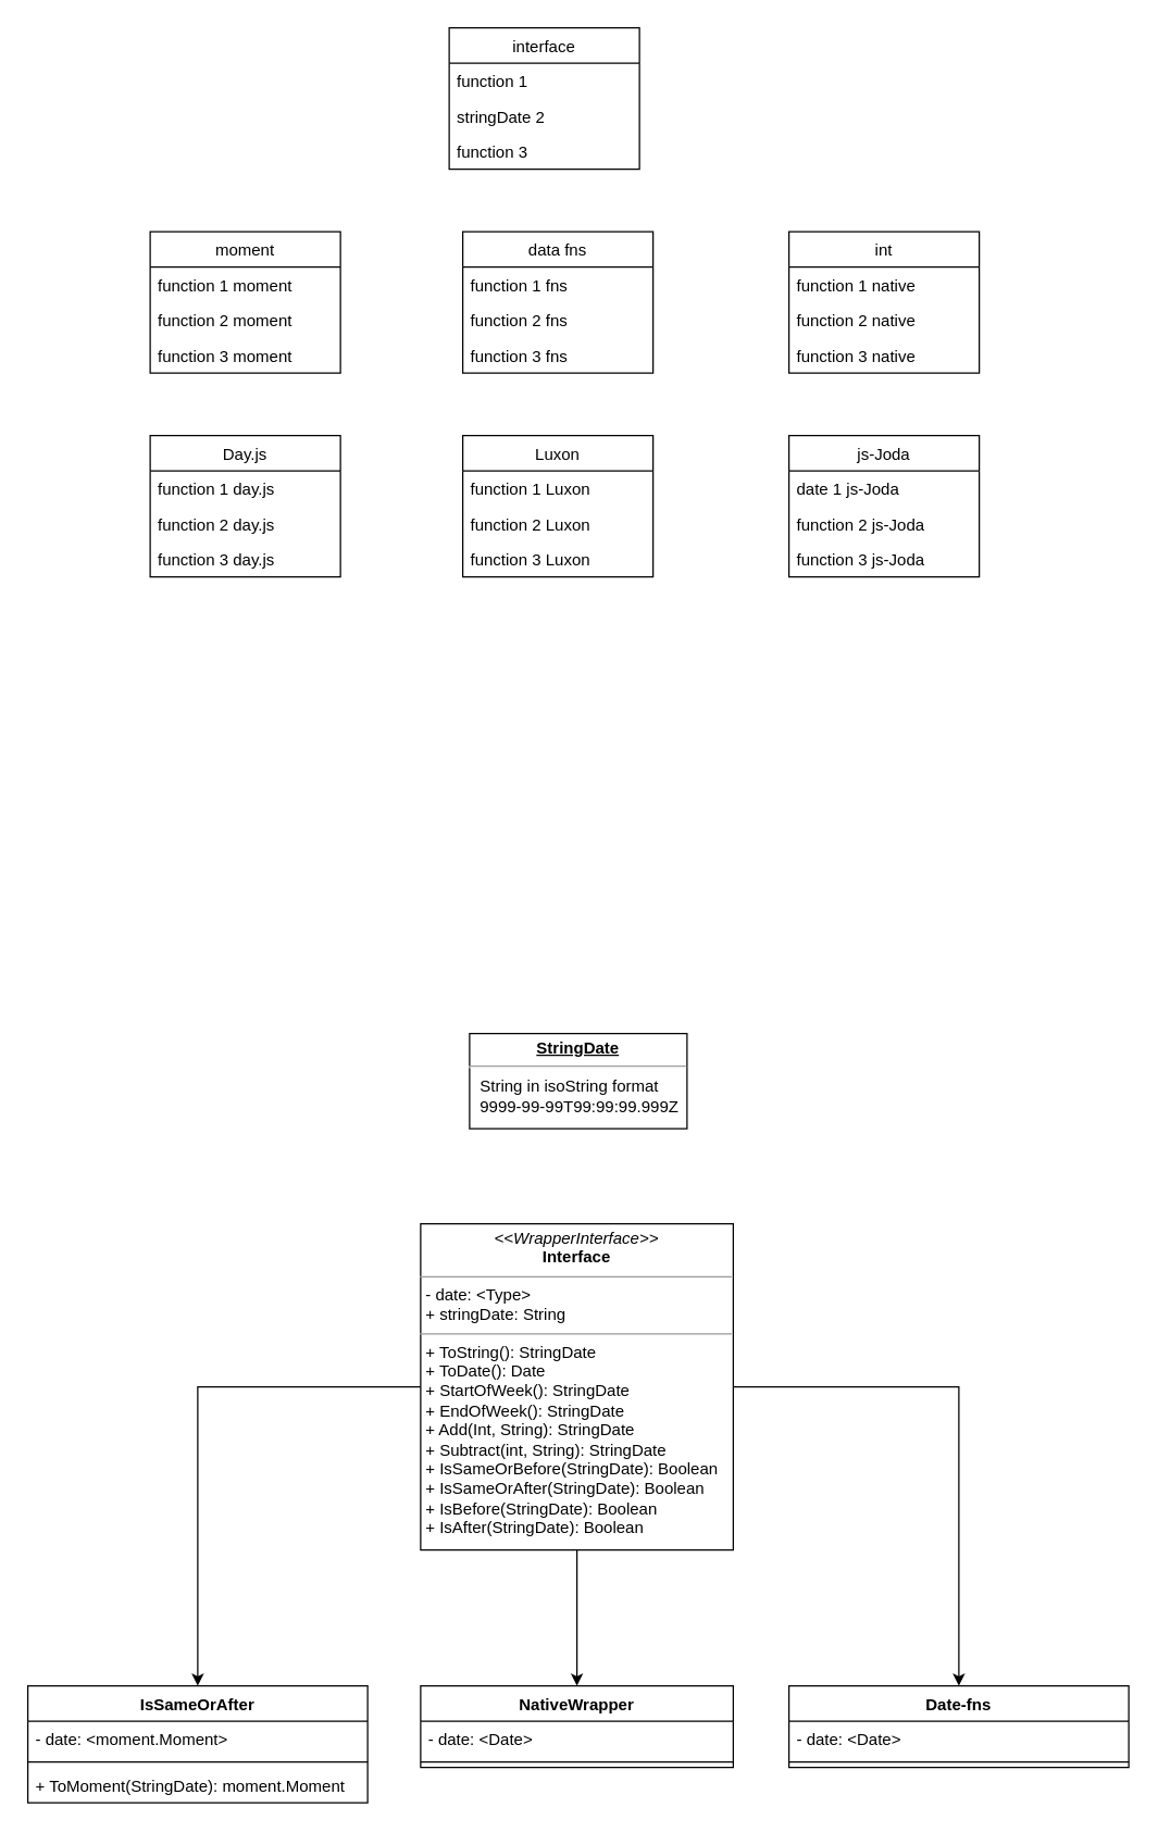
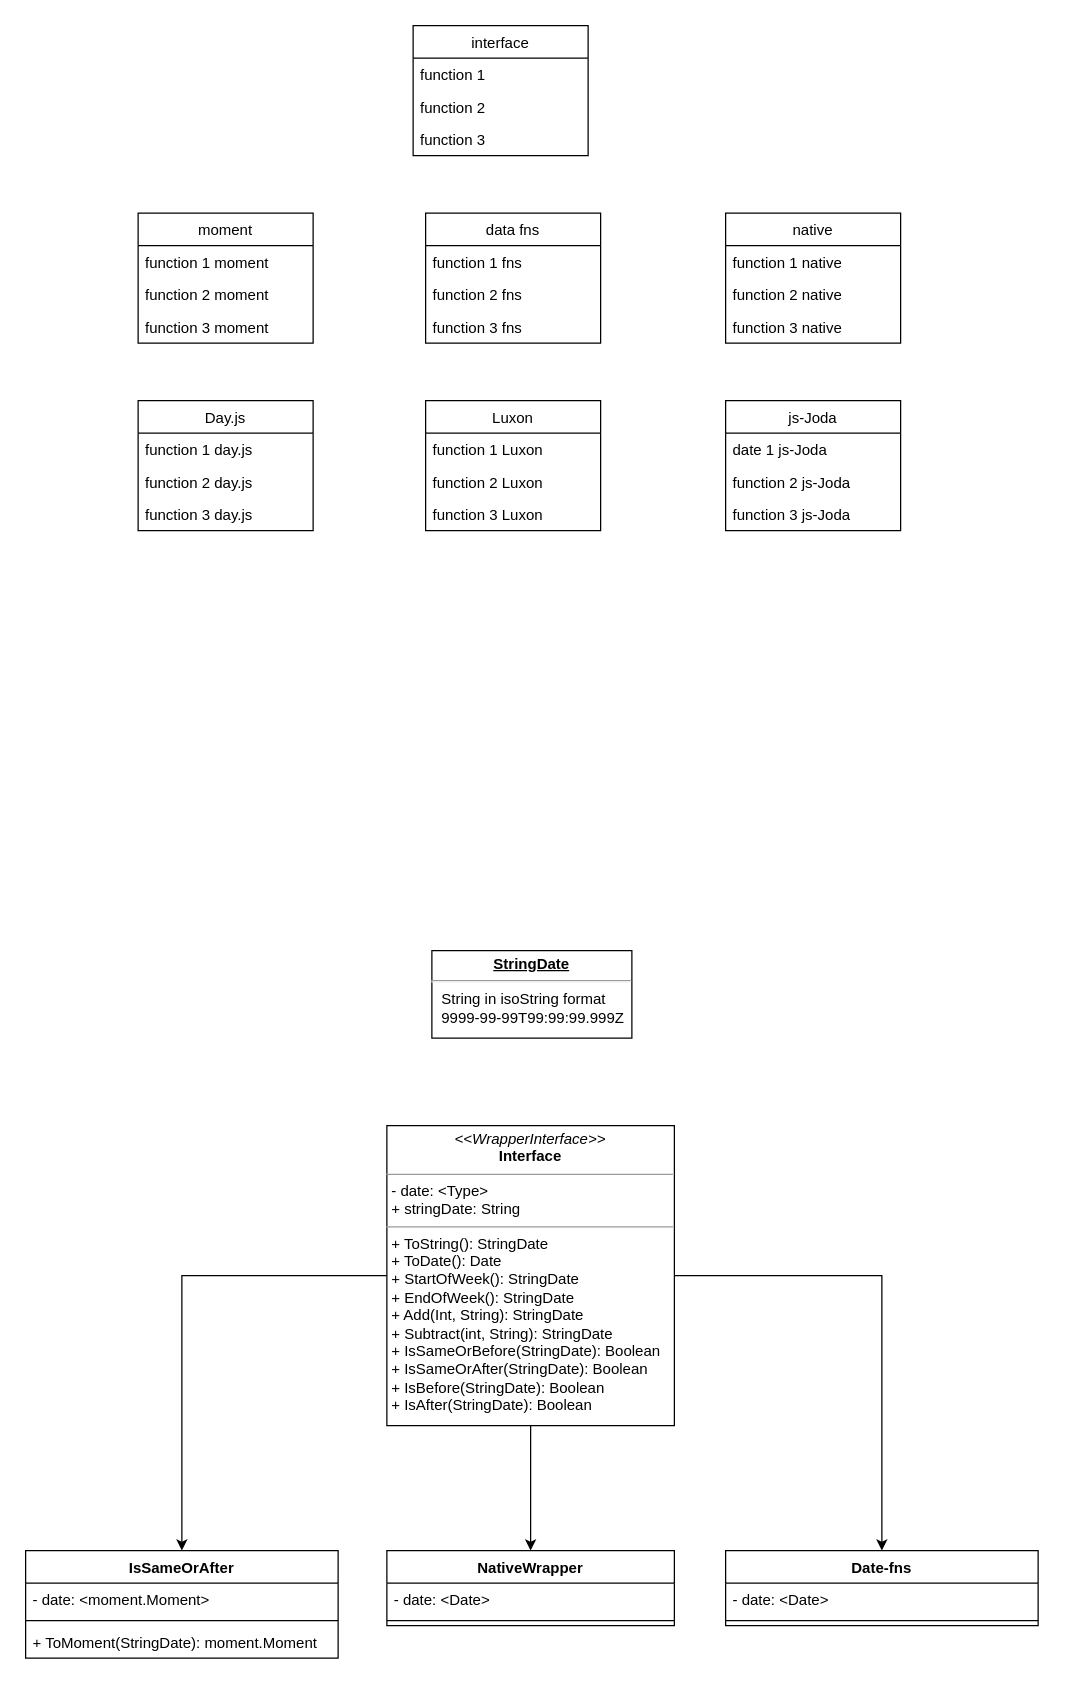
  <mxCell id="0" />
  <mxCell id="1" parent="0" />
  <mxCell id="2" value="interface" style="swimlane;fontStyle=0;childLayout=stackLayout;horizontal=1;startSize=26;horizontalStack=0;resizeParent=1;resizeParentMax=0;resizeLast=0;collapsible=1;marginBottom=0;" parent="1" vertex="1"><mxGeometry x="330" y="20" width="140" height="104" as="geometry" /></mxCell>
  <mxCell id="3" value="function 1" style="text;strokeColor=none;fillColor=none;align=left;verticalAlign=top;spacingLeft=4;spacingRight=4;overflow=hidden;rotatable=0;points=[[0,0.5],[1,0.5]];portConstraint=eastwest;" parent="2" vertex="1"><mxGeometry y="26" width="140" height="26" as="geometry" /></mxCell>
- <mxCell id="4" value="stringDate 2" style="text;strokeColor=none;fillColor=none;align=left;verticalAlign=top;spacingLeft=4;spacingRight=4;overflow=hidden;rotatable=0;points=[[0,0.5],[1,0.5]];portConstraint=eastwest;" parent="2" vertex="1"><mxGeometry y="52" width="140" height="26" as="geometry" /></mxCell>
+ <mxCell id="4" value="function 2" style="text;strokeColor=none;fillColor=none;align=left;verticalAlign=top;spacingLeft=4;spacingRight=4;overflow=hidden;rotatable=0;points=[[0,0.5],[1,0.5]];portConstraint=eastwest;" parent="2" vertex="1"><mxGeometry y="52" width="140" height="26" as="geometry" /></mxCell>
  <mxCell id="5" value="function 3" style="text;strokeColor=none;fillColor=none;align=left;verticalAlign=top;spacingLeft=4;spacingRight=4;overflow=hidden;rotatable=0;points=[[0,0.5],[1,0.5]];portConstraint=eastwest;" parent="2" vertex="1"><mxGeometry y="78" width="140" height="26" as="geometry" /></mxCell>
  <mxCell id="6" value="moment" style="swimlane;fontStyle=0;childLayout=stackLayout;horizontal=1;startSize=26;horizontalStack=0;resizeParent=1;resizeParentMax=0;resizeLast=0;collapsible=1;marginBottom=0;" parent="1" vertex="1"><mxGeometry x="110" y="170" width="140" height="104" as="geometry" /></mxCell>
  <mxCell id="7" value="function 1 moment" style="text;strokeColor=none;fillColor=none;align=left;verticalAlign=top;spacingLeft=4;spacingRight=4;overflow=hidden;rotatable=0;points=[[0,0.5],[1,0.5]];portConstraint=eastwest;" parent="6" vertex="1"><mxGeometry y="26" width="140" height="26" as="geometry" /></mxCell>
  <mxCell id="8" value="function 2 moment" style="text;strokeColor=none;fillColor=none;align=left;verticalAlign=top;spacingLeft=4;spacingRight=4;overflow=hidden;rotatable=0;points=[[0,0.5],[1,0.5]];portConstraint=eastwest;" parent="6" vertex="1"><mxGeometry y="52" width="140" height="26" as="geometry" /></mxCell>
  <mxCell id="9" value="function 3 moment" style="text;strokeColor=none;fillColor=none;align=left;verticalAlign=top;spacingLeft=4;spacingRight=4;overflow=hidden;rotatable=0;points=[[0,0.5],[1,0.5]];portConstraint=eastwest;" parent="6" vertex="1"><mxGeometry y="78" width="140" height="26" as="geometry" /></mxCell>
- <mxCell id="10" value="int" style="swimlane;fontStyle=0;childLayout=stackLayout;horizontal=1;startSize=26;horizontalStack=0;resizeParent=1;resizeParentMax=0;resizeLast=0;collapsible=1;marginBottom=0;" parent="1" vertex="1"><mxGeometry x="580" y="170" width="140" height="104" as="geometry" /></mxCell>
+ <mxCell id="10" value="native" style="swimlane;fontStyle=0;childLayout=stackLayout;horizontal=1;startSize=26;horizontalStack=0;resizeParent=1;resizeParentMax=0;resizeLast=0;collapsible=1;marginBottom=0;" parent="1" vertex="1"><mxGeometry x="580" y="170" width="140" height="104" as="geometry" /></mxCell>
  <mxCell id="11" value="function 1 native" style="text;strokeColor=none;fillColor=none;align=left;verticalAlign=top;spacingLeft=4;spacingRight=4;overflow=hidden;rotatable=0;points=[[0,0.5],[1,0.5]];portConstraint=eastwest;" parent="10" vertex="1"><mxGeometry y="26" width="140" height="26" as="geometry" /></mxCell>
  <mxCell id="12" value="function 2 native" style="text;strokeColor=none;fillColor=none;align=left;verticalAlign=top;spacingLeft=4;spacingRight=4;overflow=hidden;rotatable=0;points=[[0,0.5],[1,0.5]];portConstraint=eastwest;" parent="10" vertex="1"><mxGeometry y="52" width="140" height="26" as="geometry" /></mxCell>
  <mxCell id="13" value="function 3 native" style="text;strokeColor=none;fillColor=none;align=left;verticalAlign=top;spacingLeft=4;spacingRight=4;overflow=hidden;rotatable=0;points=[[0,0.5],[1,0.5]];portConstraint=eastwest;" parent="10" vertex="1"><mxGeometry y="78" width="140" height="26" as="geometry" /></mxCell>
  <mxCell id="14" value="data fns" style="swimlane;fontStyle=0;childLayout=stackLayout;horizontal=1;startSize=26;horizontalStack=0;resizeParent=1;resizeParentMax=0;resizeLast=0;collapsible=1;marginBottom=0;" parent="1" vertex="1"><mxGeometry x="340" y="170" width="140" height="104" as="geometry" /></mxCell>
  <mxCell id="15" value="function 1 fns" style="text;strokeColor=none;fillColor=none;align=left;verticalAlign=top;spacingLeft=4;spacingRight=4;overflow=hidden;rotatable=0;points=[[0,0.5],[1,0.5]];portConstraint=eastwest;" parent="14" vertex="1"><mxGeometry y="26" width="140" height="26" as="geometry" /></mxCell>
  <mxCell id="16" value="function 2 fns" style="text;strokeColor=none;fillColor=none;align=left;verticalAlign=top;spacingLeft=4;spacingRight=4;overflow=hidden;rotatable=0;points=[[0,0.5],[1,0.5]];portConstraint=eastwest;" parent="14" vertex="1"><mxGeometry y="52" width="140" height="26" as="geometry" /></mxCell>
  <mxCell id="17" value="function 3 fns" style="text;strokeColor=none;fillColor=none;align=left;verticalAlign=top;spacingLeft=4;spacingRight=4;overflow=hidden;rotatable=0;points=[[0,0.5],[1,0.5]];portConstraint=eastwest;" parent="14" vertex="1"><mxGeometry y="78" width="140" height="26" as="geometry" /></mxCell>
  <mxCell id="18" value="Day.js" style="swimlane;fontStyle=0;childLayout=stackLayout;horizontal=1;startSize=26;horizontalStack=0;resizeParent=1;resizeParentMax=0;resizeLast=0;collapsible=1;marginBottom=0;" parent="1" vertex="1"><mxGeometry x="110" y="320" width="140" height="104" as="geometry" /></mxCell>
  <mxCell id="19" value="function 1 day.js" style="text;strokeColor=none;fillColor=none;align=left;verticalAlign=top;spacingLeft=4;spacingRight=4;overflow=hidden;rotatable=0;points=[[0,0.5],[1,0.5]];portConstraint=eastwest;" parent="18" vertex="1"><mxGeometry y="26" width="140" height="26" as="geometry" /></mxCell>
  <mxCell id="20" value="function 2 day.js" style="text;strokeColor=none;fillColor=none;align=left;verticalAlign=top;spacingLeft=4;spacingRight=4;overflow=hidden;rotatable=0;points=[[0,0.5],[1,0.5]];portConstraint=eastwest;" parent="18" vertex="1"><mxGeometry y="52" width="140" height="26" as="geometry" /></mxCell>
  <mxCell id="21" value="function 3 day.js" style="text;strokeColor=none;fillColor=none;align=left;verticalAlign=top;spacingLeft=4;spacingRight=4;overflow=hidden;rotatable=0;points=[[0,0.5],[1,0.5]];portConstraint=eastwest;" parent="18" vertex="1"><mxGeometry y="78" width="140" height="26" as="geometry" /></mxCell>
  <mxCell id="22" value="Luxon" style="swimlane;fontStyle=0;childLayout=stackLayout;horizontal=1;startSize=26;horizontalStack=0;resizeParent=1;resizeParentMax=0;resizeLast=0;collapsible=1;marginBottom=0;" parent="1" vertex="1"><mxGeometry x="340" y="320" width="140" height="104" as="geometry" /></mxCell>
  <mxCell id="23" value="function 1 Luxon" style="text;strokeColor=none;fillColor=none;align=left;verticalAlign=top;spacingLeft=4;spacingRight=4;overflow=hidden;rotatable=0;points=[[0,0.5],[1,0.5]];portConstraint=eastwest;" parent="22" vertex="1"><mxGeometry y="26" width="140" height="26" as="geometry" /></mxCell>
  <mxCell id="24" value="function 2 Luxon" style="text;strokeColor=none;fillColor=none;align=left;verticalAlign=top;spacingLeft=4;spacingRight=4;overflow=hidden;rotatable=0;points=[[0,0.5],[1,0.5]];portConstraint=eastwest;" parent="22" vertex="1"><mxGeometry y="52" width="140" height="26" as="geometry" /></mxCell>
  <mxCell id="25" value="function 3 Luxon" style="text;strokeColor=none;fillColor=none;align=left;verticalAlign=top;spacingLeft=4;spacingRight=4;overflow=hidden;rotatable=0;points=[[0,0.5],[1,0.5]];portConstraint=eastwest;" parent="22" vertex="1"><mxGeometry y="78" width="140" height="26" as="geometry" /></mxCell>
  <mxCell id="26" value="js-Joda" style="swimlane;fontStyle=0;childLayout=stackLayout;horizontal=1;startSize=26;horizontalStack=0;resizeParent=1;resizeParentMax=0;resizeLast=0;collapsible=1;marginBottom=0;" parent="1" vertex="1"><mxGeometry x="580" y="320" width="140" height="104" as="geometry" /></mxCell>
  <mxCell id="27" value="date 1 js-Joda" style="text;strokeColor=none;fillColor=none;align=left;verticalAlign=top;spacingLeft=4;spacingRight=4;overflow=hidden;rotatable=0;points=[[0,0.5],[1,0.5]];portConstraint=eastwest;" parent="26" vertex="1"><mxGeometry y="26" width="140" height="26" as="geometry" /></mxCell>
  <mxCell id="28" value="function 2 js-Joda" style="text;strokeColor=none;fillColor=none;align=left;verticalAlign=top;spacingLeft=4;spacingRight=4;overflow=hidden;rotatable=0;points=[[0,0.5],[1,0.5]];portConstraint=eastwest;" parent="26" vertex="1"><mxGeometry y="52" width="140" height="26" as="geometry" /></mxCell>
  <mxCell id="29" value="function 3 js-Joda" style="text;strokeColor=none;fillColor=none;align=left;verticalAlign=top;spacingLeft=4;spacingRight=4;overflow=hidden;rotatable=0;points=[[0,0.5],[1,0.5]];portConstraint=eastwest;" parent="26" vertex="1"><mxGeometry y="78" width="140" height="26" as="geometry" /></mxCell>
  <mxCell id="30" style="edgeStyle=orthogonalEdgeStyle;rounded=0;orthogonalLoop=1;jettySize=auto;html=1;" edge="1" parent="1" source="33" target="35"><mxGeometry relative="1" as="geometry" /></mxCell>
  <mxCell id="31" style="edgeStyle=orthogonalEdgeStyle;rounded=0;orthogonalLoop=1;jettySize=auto;html=1;entryX=0.5;entryY=0;entryDx=0;entryDy=0;" edge="1" parent="1" source="33" target="39"><mxGeometry relative="1" as="geometry" /></mxCell>
  <mxCell id="32" style="edgeStyle=orthogonalEdgeStyle;rounded=0;orthogonalLoop=1;jettySize=auto;html=1;" edge="1" parent="1" source="33" target="42"><mxGeometry relative="1" as="geometry" /></mxCell>
  <mxCell id="33" value="&lt;p style=&quot;margin: 0px ; margin-top: 4px ; text-align: center&quot;&gt;&lt;i&gt;&amp;lt;&amp;lt;WrapperInterface&amp;gt;&amp;gt;&lt;/i&gt;&lt;br&gt;&lt;b&gt;Interface&lt;/b&gt;&lt;/p&gt;&lt;hr size=&quot;1&quot;&gt;&lt;p style=&quot;margin: 0px ; margin-left: 4px&quot;&gt;- date: &amp;lt;Type&amp;gt;&lt;br&gt;+ stringDate: String&lt;/p&gt;&lt;hr size=&quot;1&quot;&gt;&lt;p style=&quot;margin: 0px ; margin-left: 4px&quot;&gt;+ ToString(): StringDate&lt;/p&gt;&lt;p style=&quot;margin: 0px ; margin-left: 4px&quot;&gt;+ ToDate(): Date&lt;br&gt;+ StartOfWeek(): StringDate&lt;br&gt;+ EndOfWeek(&lt;span&gt;): StringDate&lt;/span&gt;&lt;/p&gt;&lt;p style=&quot;margin: 0px ; margin-left: 4px&quot;&gt;+ Add(Int, String): StringDate&lt;br&gt;+ Subtract(int, String): StringDate&lt;br&gt;+ IsSameOrBefore(StringDate): Boolean&lt;/p&gt;&lt;p style=&quot;margin: 0px ; margin-left: 4px&quot;&gt;+ IsSameOrAfter(StringDate): Boolean&lt;/p&gt;&lt;p style=&quot;margin: 0px ; margin-left: 4px&quot;&gt;+ IsBefore(StringDate): Boolean&lt;/p&gt;&lt;p style=&quot;margin: 0px ; margin-left: 4px&quot;&gt;+ IsAfter(StringDate): Boolean&lt;/p&gt;" style="verticalAlign=top;align=left;overflow=fill;fontSize=12;fontFamily=Helvetica;html=1;" parent="1" vertex="1"><mxGeometry x="309" y="900" width="230" height="240" as="geometry" /></mxCell>
  <mxCell id="34" value="&lt;p style=&quot;margin: 0px ; margin-top: 4px ; text-align: center ; text-decoration: underline&quot;&gt;&lt;b&gt;StringDate&lt;/b&gt;&lt;/p&gt;&lt;hr&gt;&lt;p style=&quot;margin: 0px ; margin-left: 8px&quot;&gt;String in isoString format&lt;br&gt;9999-99-99T99:99:99.999Z&lt;/p&gt;" style="verticalAlign=top;align=left;overflow=fill;fontSize=12;fontFamily=Helvetica;html=1;" parent="1" vertex="1"><mxGeometry x="345" y="760" width="160" height="70" as="geometry" /></mxCell>
  <mxCell id="35" value="IsSameOrAfter" style="swimlane;fontStyle=1;align=center;verticalAlign=top;childLayout=stackLayout;horizontal=1;startSize=26;horizontalStack=0;resizeParent=1;resizeParentMax=0;resizeLast=0;collapsible=1;marginBottom=0;" vertex="1" parent="1"><mxGeometry x="20" y="1240" width="250" height="86" as="geometry" /></mxCell>
  <mxCell id="36" value="- date: &lt;moment.Moment&gt;" style="text;strokeColor=none;fillColor=none;align=left;verticalAlign=top;spacingLeft=4;spacingRight=4;overflow=hidden;rotatable=0;points=[[0,0.5],[1,0.5]];portConstraint=eastwest;" vertex="1" parent="35"><mxGeometry y="26" width="250" height="26" as="geometry" /></mxCell>
  <mxCell id="37" value="" style="line;strokeWidth=1;fillColor=none;align=left;verticalAlign=middle;spacingTop=-1;spacingLeft=3;spacingRight=3;rotatable=0;labelPosition=right;points=[];portConstraint=eastwest;" vertex="1" parent="35"><mxGeometry y="52" width="250" height="8" as="geometry" /></mxCell>
  <mxCell id="38" value="+ ToMoment(StringDate): moment.Moment" style="text;strokeColor=none;fillColor=none;align=left;verticalAlign=top;spacingLeft=4;spacingRight=4;overflow=hidden;rotatable=0;points=[[0,0.5],[1,0.5]];portConstraint=eastwest;" vertex="1" parent="35"><mxGeometry y="60" width="250" height="26" as="geometry" /></mxCell>
  <mxCell id="39" value="NativeWrapper" style="swimlane;fontStyle=1;align=center;verticalAlign=top;childLayout=stackLayout;horizontal=1;startSize=26;horizontalStack=0;resizeParent=1;resizeParentMax=0;resizeLast=0;collapsible=1;marginBottom=0;" vertex="1" parent="1"><mxGeometry x="309" y="1240" width="230" height="60" as="geometry" /></mxCell>
  <mxCell id="40" value="- date: &lt;Date&gt;" style="text;strokeColor=none;fillColor=none;align=left;verticalAlign=top;spacingLeft=4;spacingRight=4;overflow=hidden;rotatable=0;points=[[0,0.5],[1,0.5]];portConstraint=eastwest;" vertex="1" parent="39"><mxGeometry y="26" width="230" height="26" as="geometry" /></mxCell>
  <mxCell id="41" value="" style="line;strokeWidth=1;fillColor=none;align=left;verticalAlign=middle;spacingTop=-1;spacingLeft=3;spacingRight=3;rotatable=0;labelPosition=right;points=[];portConstraint=eastwest;" vertex="1" parent="39"><mxGeometry y="52" width="230" height="8" as="geometry" /></mxCell>
  <mxCell id="42" value="Date-fns" style="swimlane;fontStyle=1;align=center;verticalAlign=top;childLayout=stackLayout;horizontal=1;startSize=26;horizontalStack=0;resizeParent=1;resizeParentMax=0;resizeLast=0;collapsible=1;marginBottom=0;" vertex="1" parent="1"><mxGeometry x="580" y="1240" width="250" height="60" as="geometry" /></mxCell>
  <mxCell id="43" value="- date: &lt;Date&gt;" style="text;strokeColor=none;fillColor=none;align=left;verticalAlign=top;spacingLeft=4;spacingRight=4;overflow=hidden;rotatable=0;points=[[0,0.5],[1,0.5]];portConstraint=eastwest;" vertex="1" parent="42"><mxGeometry y="26" width="250" height="26" as="geometry" /></mxCell>
  <mxCell id="44" value="" style="line;strokeWidth=1;fillColor=none;align=left;verticalAlign=middle;spacingTop=-1;spacingLeft=3;spacingRight=3;rotatable=0;labelPosition=right;points=[];portConstraint=eastwest;" vertex="1" parent="42"><mxGeometry y="52" width="250" height="8" as="geometry" /></mxCell>
